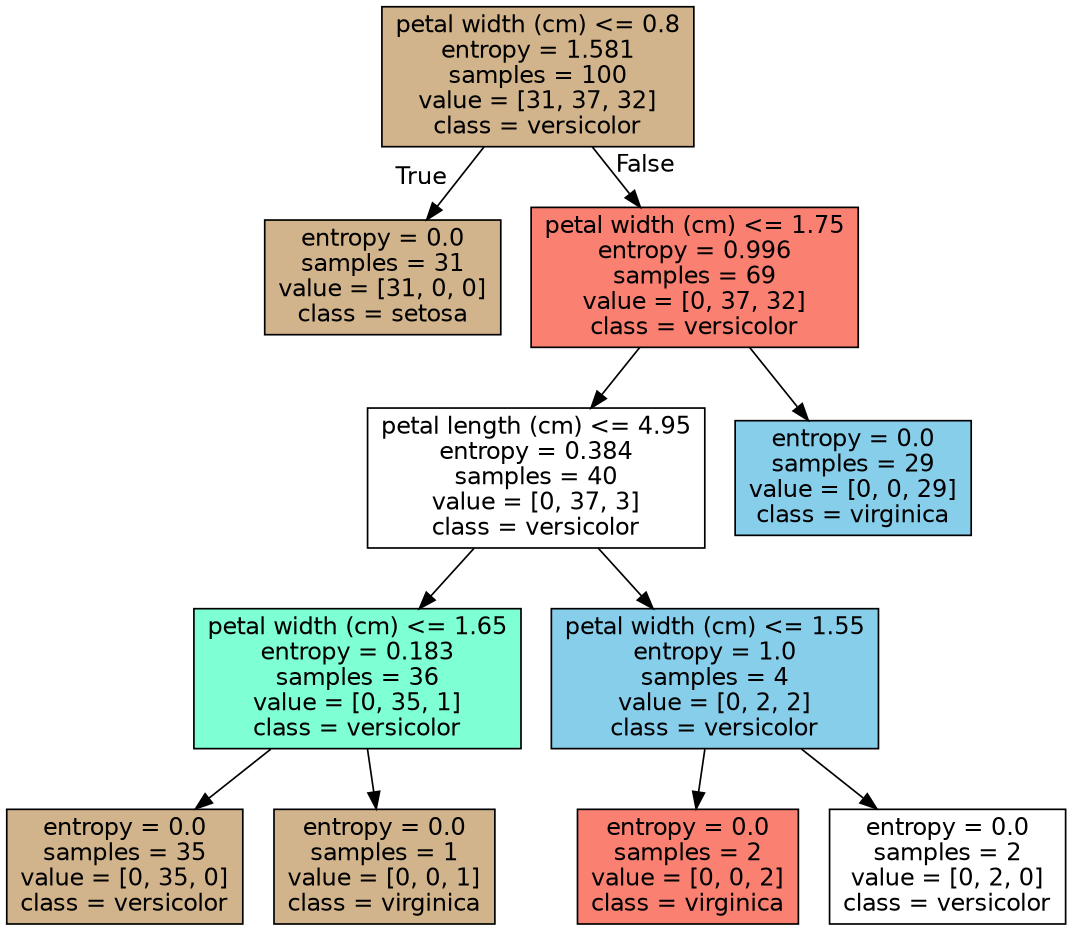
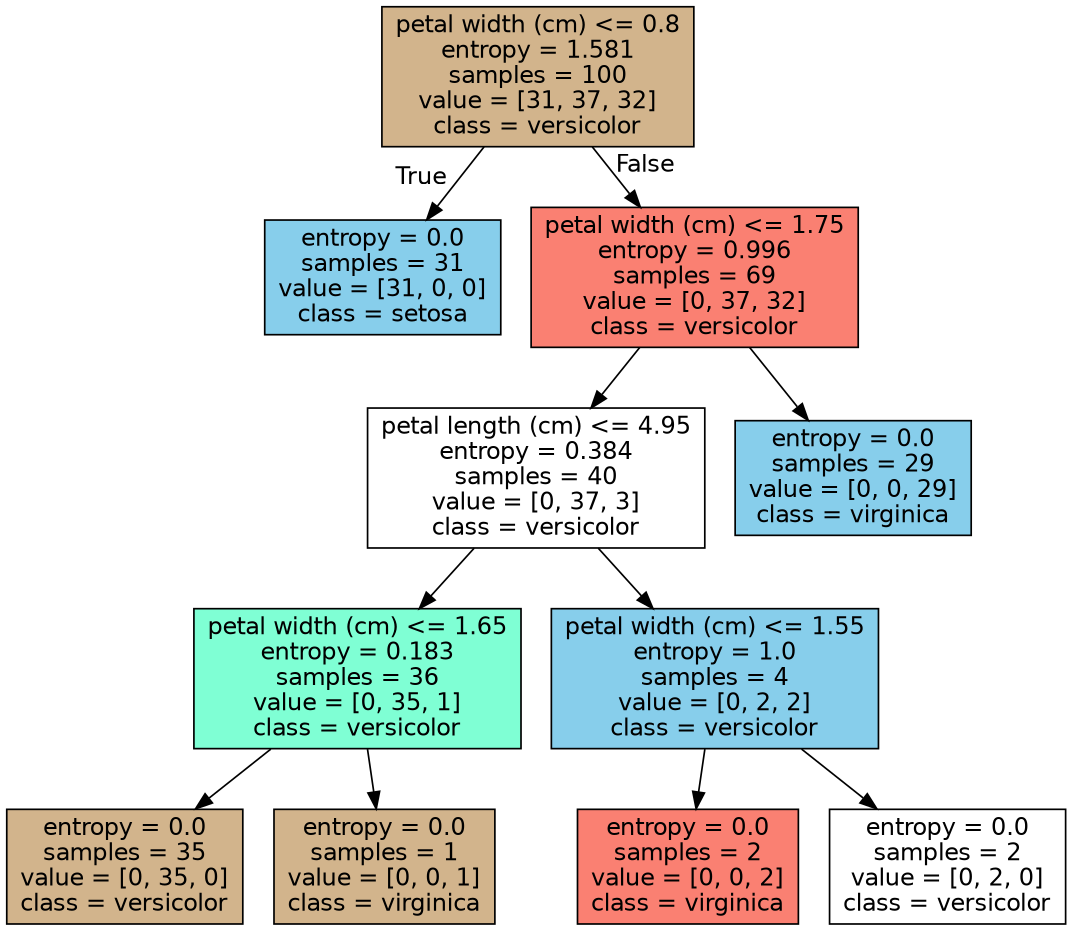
  digraph {
    node [fontname=helvetica shape=box style=filled fillcolor=tan]
    edge [fontname=helvetica]
    n1 [label="petal width (cm) <= 0.8\nentropy = 1.581\nsamples = 100\nvalue = [31, 37, 32]\nclass = versicolor"]
-   n2 [label="entropy = 0.0\nsamples = 31\nvalue = [31, 0, 0]\nclass = setosa"]
+   n2 [label="entropy = 0.0\nsamples = 31\nvalue = [31, 0, 0]\nclass = setosa" fillcolor=skyblue]
    n3 [label="petal width (cm) <= 1.75\nentropy = 0.996\nsamples = 69\nvalue = [0, 37, 32]\nclass = versicolor" fillcolor=salmon]
    n4 [label="petal length (cm) <= 4.95\nentropy = 0.384\nsamples = 40\nvalue = [0, 37, 3]\nclass = versicolor" fillcolor=white]
    n5 [label="entropy = 0.0\nsamples = 29\nvalue = [0, 0, 29]\nclass = virginica" fillcolor=skyblue]
    n6 [label="petal width (cm) <= 1.65\nentropy = 0.183\nsamples = 36\nvalue = [0, 35, 1]\nclass = versicolor" fillcolor=aquamarine]
    n7 [label="petal width (cm) <= 1.55\nentropy = 1.0\nsamples = 4\nvalue = [0, 2, 2]\nclass = versicolor" fillcolor=skyblue]
    n8 [label="entropy = 0.0\nsamples = 35\nvalue = [0, 35, 0]\nclass = versicolor"]
    n9 [label="entropy = 0.0\nsamples = 1\nvalue = [0, 0, 1]\nclass = virginica"]
    n10 [label="entropy = 0.0\nsamples = 2\nvalue = [0, 0, 2]\nclass = virginica" fillcolor=salmon]
    n11 [label="entropy = 0.0\nsamples = 2\nvalue = [0, 2, 0]\nclass = versicolor" fillcolor=white]
    n1 -> n2 [headlabel=True labelangle=45 labeldistance=2.5]
    n1 -> n3 [headlabel=False labelangle=-45 labeldistance=2.5]
    n3 -> n4
    n3 -> n5
    n4 -> n6
    n4 -> n7
    n6 -> n8
    n6 -> n9
    n7 -> n10
    n7 -> n11
  }
